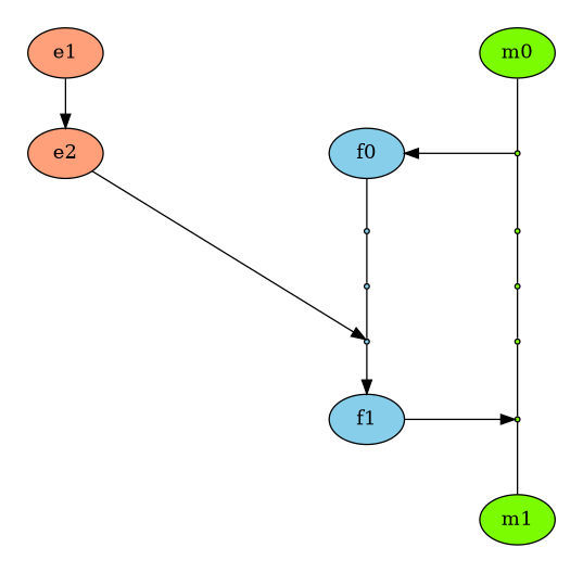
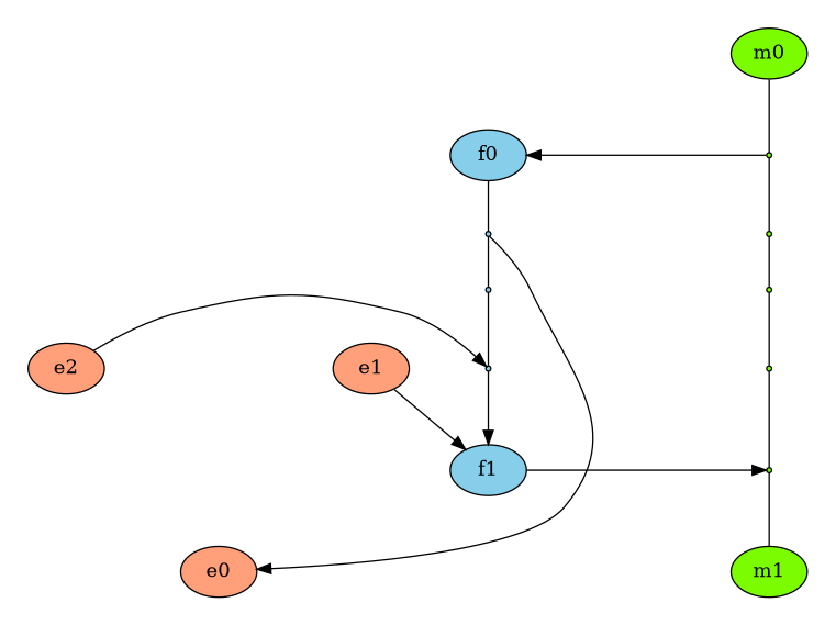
  digraph {
    nodesep=.75
    rankdir=TB
    node [fillcolor=lawngreen style=filled]
    ei0 [fillcolor=lightsalmon style=invis]
    ei1 [fillcolor=lightsalmon style=invis]
+   e0 [fillcolor=lightsalmon]
    e1 [fillcolor=lightsalmon]
    e2 [fillcolor=lightsalmon]
    fi0 [fillcolor=skyblue style=invis]
    f0 [fillcolor=skyblue]
    f1 [fillcolor=skyblue shape=point]
    f2 [fillcolor=skyblue shape=point]
    f3 [fillcolor=skyblue shape=point]
    n11 [fillcolor=skyblue label=f1]
    mi0 [shape=point]
    mi1 [shape=point]
    mi2 [shape=point]
    mi3 [shape=point]
    mi4 [shape=point]
    m1
    m0
    subgraph cluster_1 {
      peripheries=0
      ei0
      ei1
+     e0
      e1
      e2
    }
    subgraph cluster_2 {
      peripheries=0
      fi0
      f0
      f1
      f2
      f3
      n11
    }
    subgraph cluster_3 {
      peripheries=0
      mi0
      mi1
      mi2
      mi3
      mi4
      m1
      m0
    }
    ei0 -> ei1 [style=invis]
-   e1 -> e2
+   ei1 -> e0 [style=invis]
+   e1 -> n11
    e2 -> f3 [constraint=false]
    fi0 -> f0 [style=invis]
    f0 -> f1 [arrowhead=none]
+   f1 -> e0 [constraint=false]
    f1 -> f2 [arrowhead=none]
    f2 -> f3 [arrowhead=none]
    f3 -> n11
    n11 -> mi4 [constraint=false]
    mi0 -> f0 [constraint=false]
    mi0 -> mi1 [arrowhead=none]
    mi1 -> mi2 [arrowhead=none]
    mi2 -> mi3 [arrowhead=none]
    mi3 -> mi4 [arrowhead=none]
    mi4 -> m1 [arrowhead=none]
    m0 -> mi0 [arrowhead=none]
  }
